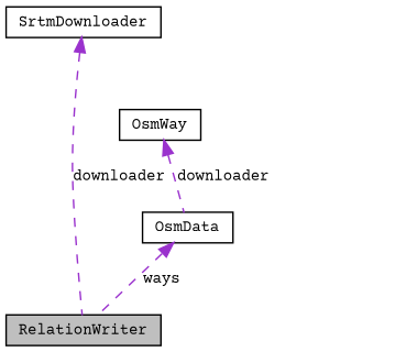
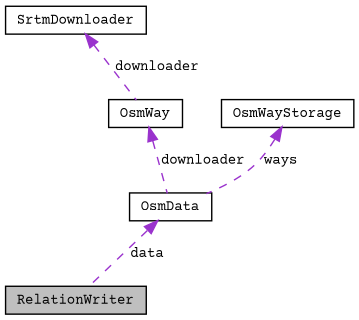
  digraph {
    fontname="Courier Prime"
    node [color=black fontname="Courier Prime" fontsize=10 shape=record]
    edge [color=darkorchid3 dir=back fontname="Courier Prime" fontsize=10 labelfontname=FreeSans labelfontsize=10 style=dashed]
    n1 [fillcolor=grey75 fontcolor=black height=0.2 label=RelationWriter style=filled width=0.4]
    n2 [height=0.2 label=SrtmDownloader width=0.4]
    n3 [height=0.2 label=OsmData width=0.4]
    n4 [height=0.2 label=OsmWay width=0.4]
-   n2 -> n1 [label=downloader]
-   n3 -> n1 [label=ways]
+   n5 [height=0.2 label=OsmWayStorage width=0.4]
+   n2 -> n4 [label=downloader]
+   n3 -> n1 [label=data]
    n4 -> n3 [label=downloader]
+   n5 -> n3 [label=ways]
  }
